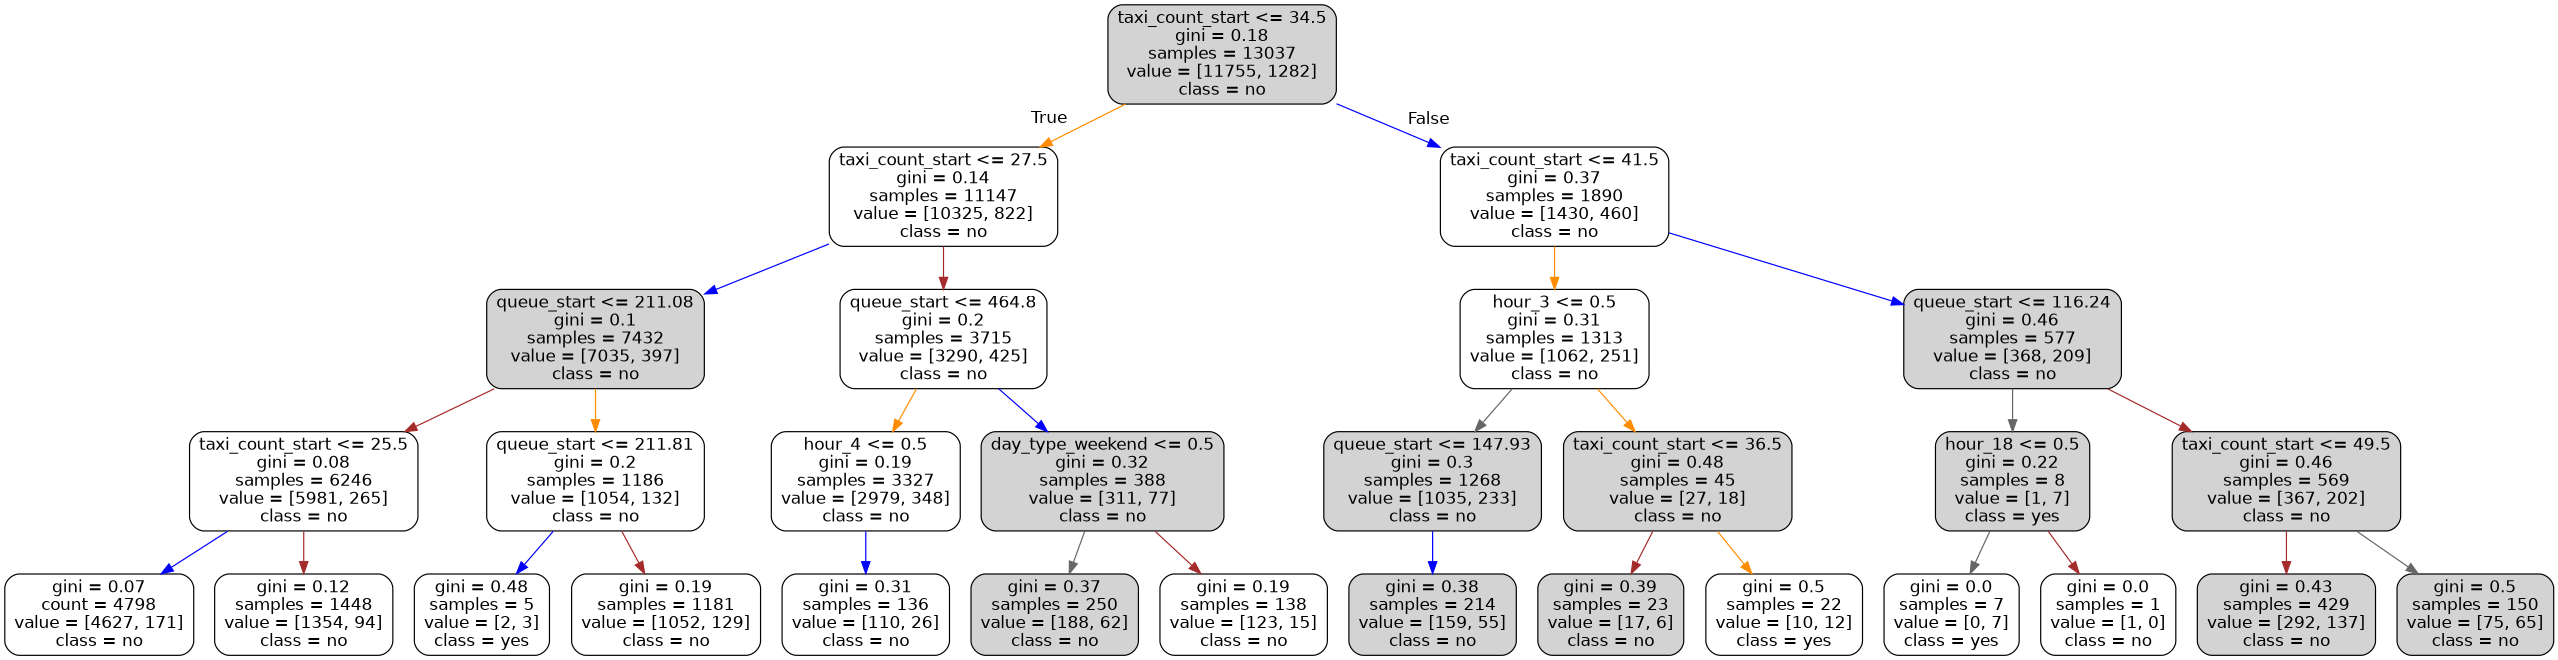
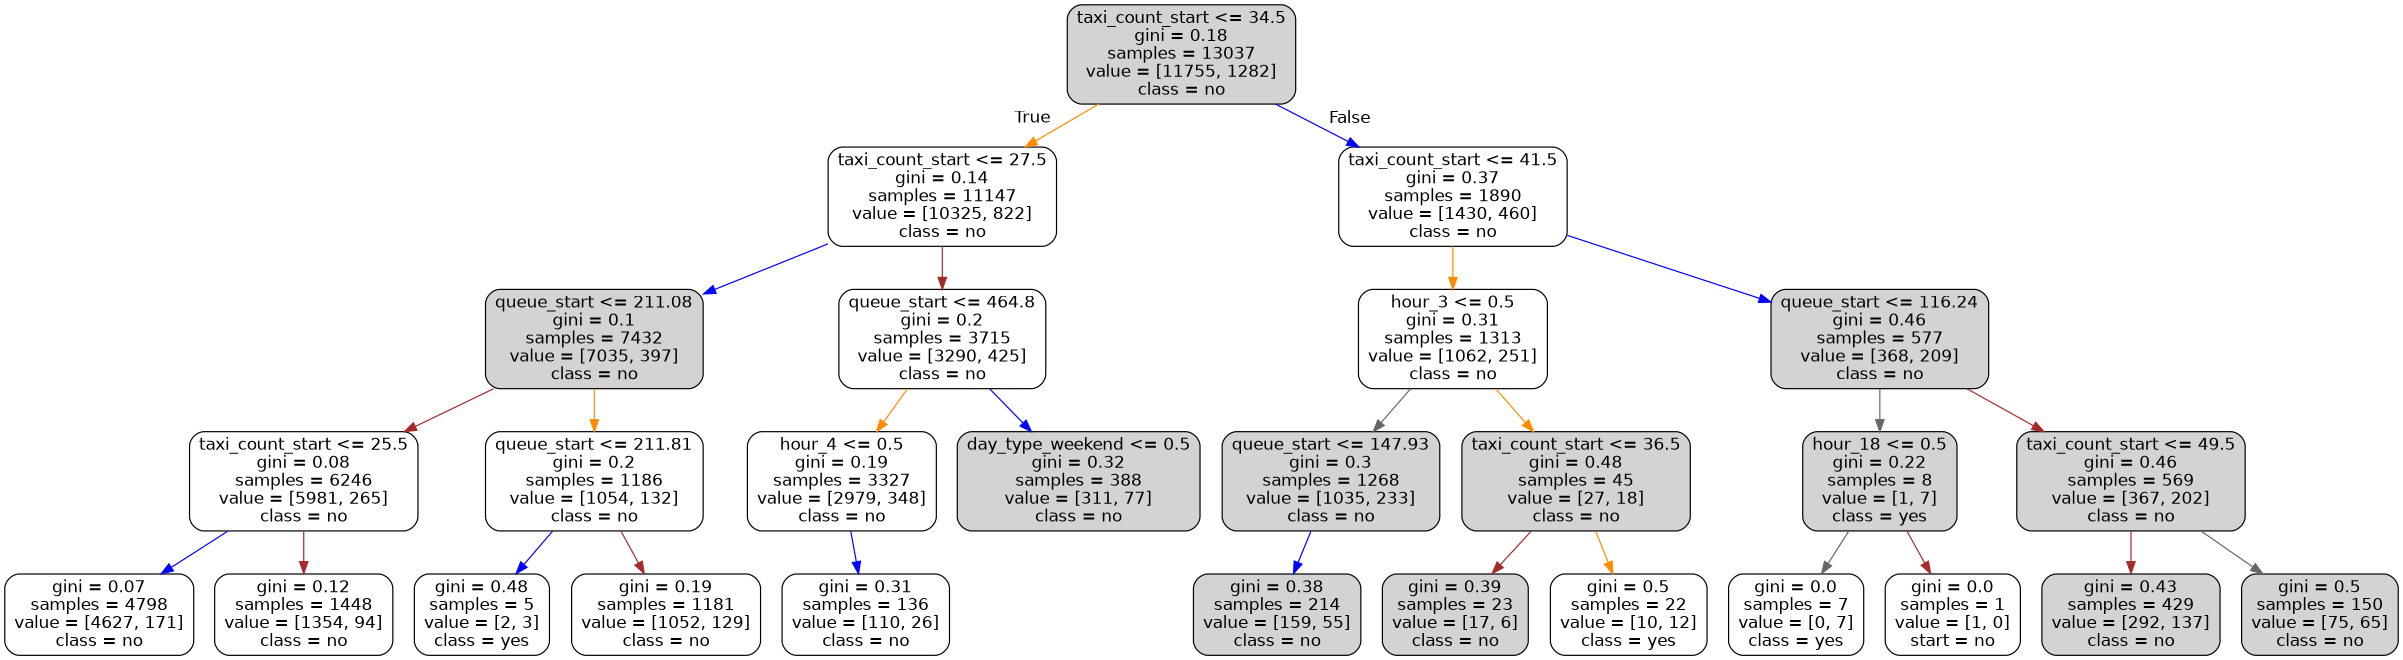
  digraph {
    node [color=black fillcolor=white fontname=helvetica shape=box style="filled, rounded"]
    edge [color=brown fontname=helvetica]
    n1 [fillcolor=lightgrey label="taxi_count_start <= 34.5\ngini = 0.18\nsamples = 13037\nvalue = [11755, 1282]\nclass = no"]
    n2 [label="taxi_count_start <= 27.5\ngini = 0.14\nsamples = 11147\nvalue = [10325, 822]\nclass = no"]
    n3 [label="taxi_count_start <= 41.5\ngini = 0.37\nsamples = 1890\nvalue = [1430, 460]\nclass = no"]
    n4 [fillcolor=lightgrey label="queue_start <= 211.08\ngini = 0.1\nsamples = 7432\nvalue = [7035, 397]\nclass = no"]
    n5 [label="queue_start <= 464.8\ngini = 0.2\nsamples = 3715\nvalue = [3290, 425]\nclass = no"]
    n6 [label="hour_3 <= 0.5\ngini = 0.31\nsamples = 1313\nvalue = [1062, 251]\nclass = no"]
    n7 [fillcolor=lightgrey label="queue_start <= 116.24\ngini = 0.46\nsamples = 577\nvalue = [368, 209]\nclass = no"]
    n8 [label="taxi_count_start <= 25.5\ngini = 0.08\nsamples = 6246\nvalue = [5981, 265]\nclass = no"]
    n9 [label="queue_start <= 211.81\ngini = 0.2\nsamples = 1186\nvalue = [1054, 132]\nclass = no"]
    n10 [label="hour_4 <= 0.5\ngini = 0.19\nsamples = 3327\nvalue = [2979, 348]\nclass = no"]
    n11 [fillcolor=lightgrey label="day_type_weekend <= 0.5\ngini = 0.32\nsamples = 388\nvalue = [311, 77]\nclass = no"]
-   n12 [label="gini = 0.07\ncount = 4798\nvalue = [4627, 171]\nclass = no"]
+   n12 [label="gini = 0.07\nsamples = 4798\nvalue = [4627, 171]\nclass = no"]
    n13 [label="gini = 0.12\nsamples = 1448\nvalue = [1354, 94]\nclass = no"]
    n14 [label="gini = 0.48\nsamples = 5\nvalue = [2, 3]\nclass = yes"]
    n15 [label="gini = 0.19\nsamples = 1181\nvalue = [1052, 129]\nclass = no"]
    n16 [label="gini = 0.31\nsamples = 136\nvalue = [110, 26]\nclass = no"]
-   n17 [fillcolor=lightgrey label="gini = 0.37\nsamples = 250\nvalue = [188, 62]\nclass = no"]
-   n18 [label="gini = 0.19\nsamples = 138\nvalue = [123, 15]\nclass = no"]
    n19 [fillcolor=lightgrey label="queue_start <= 147.93\ngini = 0.3\nsamples = 1268\nvalue = [1035, 233]\nclass = no"]
    n20 [fillcolor=lightgrey label="taxi_count_start <= 36.5\ngini = 0.48\nsamples = 45\nvalue = [27, 18]\nclass = no"]
    n21 [fillcolor=lightgrey label="hour_18 <= 0.5\ngini = 0.22\nsamples = 8\nvalue = [1, 7]\nclass = yes"]
    n22 [fillcolor=lightgrey label="taxi_count_start <= 49.5\ngini = 0.46\nsamples = 569\nvalue = [367, 202]\nclass = no"]
    n23 [fillcolor=lightgrey label="gini = 0.38\nsamples = 214\nvalue = [159, 55]\nclass = no"]
    n24 [fillcolor=lightgrey label="gini = 0.39\nsamples = 23\nvalue = [17, 6]\nclass = no"]
    n25 [label="gini = 0.5\nsamples = 22\nvalue = [10, 12]\nclass = yes"]
    n26 [label="gini = 0.0\nsamples = 7\nvalue = [0, 7]\nclass = yes"]
-   n27 [label="gini = 0.0\nsamples = 1\nvalue = [1, 0]\nclass = no"]
+   n27 [label="gini = 0.0\nsamples = 1\nvalue = [1, 0]\nstart = no"]
    n28 [fillcolor=lightgrey label="gini = 0.43\nsamples = 429\nvalue = [292, 137]\nclass = no"]
    n29 [fillcolor=lightgrey label="gini = 0.5\nsamples = 150\nvalue = [75, 65]\nclass = no"]
    n1 -> n2 [color=darkorange headlabel=True labelangle=45 labeldistance=2.5]
    n1 -> n3 [color=blue headlabel=False labelangle=-45 labeldistance=2.5]
    n2 -> n4 [color=blue]
    n2 -> n5
    n3 -> n6 [color=darkorange]
    n3 -> n7 [color=blue]
    n4 -> n8
    n4 -> n9 [color=darkorange]
    n5 -> n10 [color=darkorange]
    n5 -> n11 [color=blue]
    n6 -> n19 [color=gray40]
    n6 -> n20 [color=darkorange]
    n7 -> n21 [color=gray40]
    n7 -> n22
    n8 -> n12 [color=blue]
    n8 -> n13
    n9 -> n14 [color=blue]
    n9 -> n15
    n10 -> n16 [color=blue]
-   n11 -> n17 [color=gray40]
-   n11 -> n18
    n19 -> n23 [color=blue]
    n20 -> n24
    n20 -> n25 [color=darkorange]
    n21 -> n26 [color=gray40]
    n21 -> n27
    n22 -> n28
    n22 -> n29 [color=gray40]
  }
